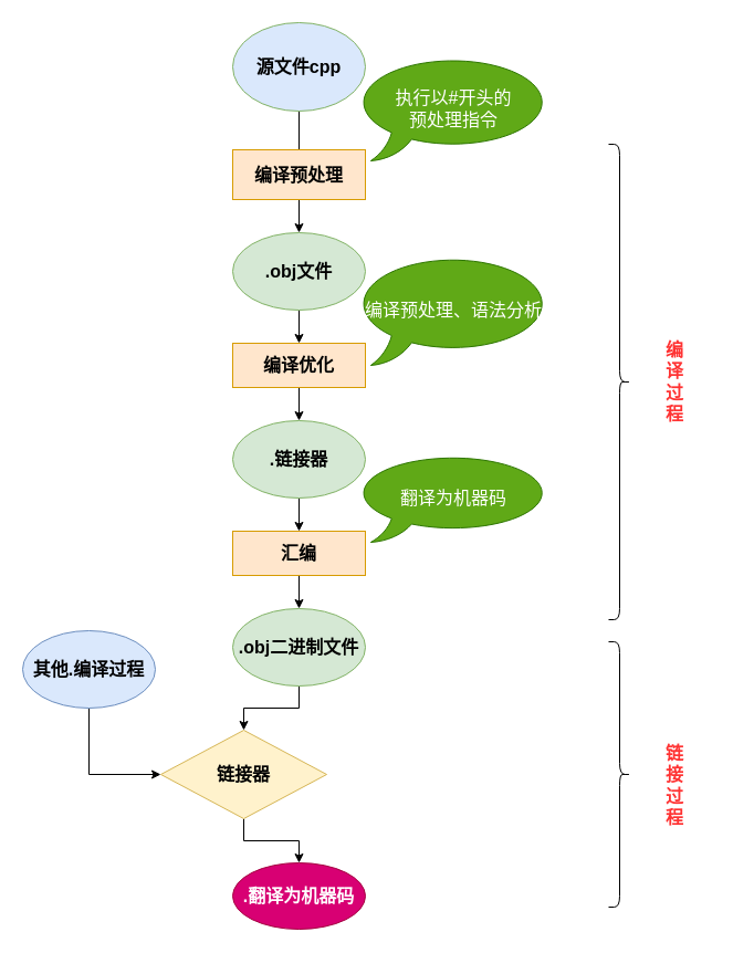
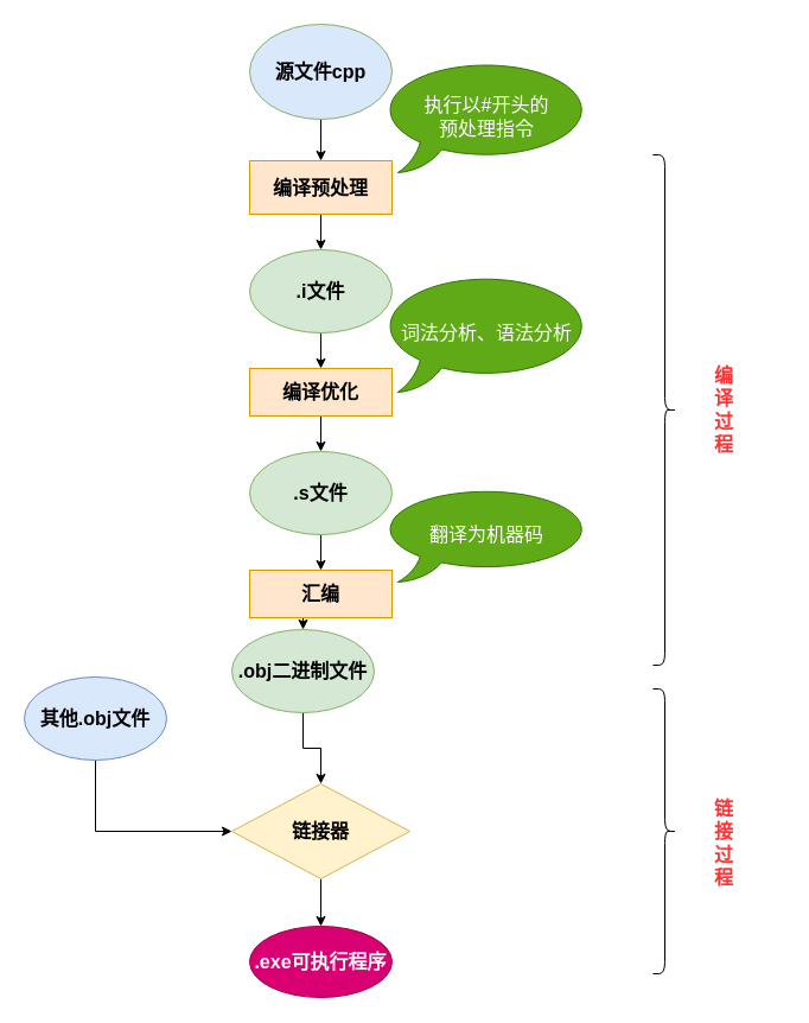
  <mxCell id="0" />
  <mxCell id="1" parent="0" />
- <mxCell id="2" style="edgeStyle=orthogonalEdgeStyle;rounded=0;orthogonalLoop=1;jettySize=auto;html=1;entryX=0.5;entryY=0;entryDx=0;entryDy=0;fontSize=16;endSize=6;startSize=6;endArrow=none;" parent="1" source="3" target="5" edge="1"><mxGeometry relative="1" as="geometry" /></mxCell>
+ <mxCell id="2" style="edgeStyle=orthogonalEdgeStyle;rounded=0;orthogonalLoop=1;jettySize=auto;html=1;entryX=0.5;entryY=0;entryDx=0;entryDy=0;fontSize=16;endSize=6;startSize=6;" parent="1" source="3" target="5" edge="1"><mxGeometry relative="1" as="geometry" /></mxCell>
  <mxCell id="3" value="源文件cpp" style="ellipse;whiteSpace=wrap;html=1;fillColor=#dae8fc;strokeColor=#82b366;fontStyle=1;fontSize=16;" parent="1" vertex="1"><mxGeometry x="210" y="20" width="120" height="80" as="geometry" /></mxCell>
  <mxCell id="4" style="edgeStyle=orthogonalEdgeStyle;rounded=0;orthogonalLoop=1;jettySize=auto;html=1;exitX=0.5;exitY=1;exitDx=0;exitDy=0;fontSize=16;" parent="1" source="5" target="7" edge="1"><mxGeometry relative="1" as="geometry" /></mxCell>
  <mxCell id="5" value="编译预处理" style="rounded=0;whiteSpace=wrap;html=1;fontSize=16;fillColor=#ffe6cc;strokeColor=#d79b00;fontStyle=1" parent="1" vertex="1"><mxGeometry x="210" y="135" width="120" height="45" as="geometry" /></mxCell>
  <mxCell id="6" style="edgeStyle=orthogonalEdgeStyle;rounded=0;orthogonalLoop=1;jettySize=auto;html=1;exitX=0.5;exitY=1;exitDx=0;exitDy=0;entryX=0.5;entryY=0;entryDx=0;entryDy=0;startSize=6;endSize=6;fontSize=16;" parent="1" source="7" target="10" edge="1"><mxGeometry relative="1" as="geometry" /></mxCell>
- <mxCell id="7" value=".obj文件" style="ellipse;whiteSpace=wrap;html=1;fontSize=16;fillColor=#d5e8d4;strokeColor=#82b366;fontStyle=1" parent="1" vertex="1"><mxGeometry x="210" y="210" width="120" height="70" as="geometry" /></mxCell>
+ <mxCell id="7" value=".i文件" style="ellipse;whiteSpace=wrap;html=1;fontSize=16;fillColor=#d5e8d4;strokeColor=#82b366;fontStyle=1" parent="1" vertex="1"><mxGeometry x="210" y="210" width="120" height="70" as="geometry" /></mxCell>
  <mxCell id="8" value="&lt;span style=&quot;white-space: normal&quot;&gt;执行以#开头的&lt;br&gt;预处理指令&lt;/span&gt;" style="whiteSpace=wrap;html=1;shape=mxgraph.basic.oval_callout;fontSize=16;fillColor=#60a917;strokeColor=#2D7600;fontColor=#ffffff;" parent="1" vertex="1"><mxGeometry x="320" y="50" width="180" height="95" as="geometry" /></mxCell>
  <mxCell id="9" style="edgeStyle=orthogonalEdgeStyle;rounded=0;orthogonalLoop=1;jettySize=auto;html=1;exitX=0.5;exitY=1;exitDx=0;exitDy=0;entryX=0.5;entryY=0;entryDx=0;entryDy=0;startSize=6;endSize=6;fontSize=16;" parent="1" source="10" target="13" edge="1"><mxGeometry relative="1" as="geometry" /></mxCell>
  <mxCell id="10" value="编译优化" style="rounded=0;whiteSpace=wrap;html=1;fontSize=16;fillColor=#ffe6cc;strokeColor=#d79b00;fontStyle=1" parent="1" vertex="1"><mxGeometry x="210" y="310" width="120" height="40" as="geometry" /></mxCell>
- <mxCell id="11" value="&lt;span style=&quot;white-space: normal&quot;&gt;编译预处理、语法分析&lt;/span&gt;" style="whiteSpace=wrap;html=1;shape=mxgraph.basic.oval_callout;fontSize=16;fillColor=#60a917;strokeColor=#2D7600;fontColor=#ffffff;" parent="1" vertex="1"><mxGeometry x="320" y="230" width="180" height="100" as="geometry" /></mxCell>
+ <mxCell id="11" value="&lt;span style=&quot;white-space: normal&quot;&gt;词法分析、语法分析&lt;/span&gt;" style="whiteSpace=wrap;html=1;shape=mxgraph.basic.oval_callout;fontSize=16;fillColor=#60a917;strokeColor=#2D7600;fontColor=#ffffff;" parent="1" vertex="1"><mxGeometry x="320" y="230" width="180" height="100" as="geometry" /></mxCell>
  <mxCell id="12" style="edgeStyle=orthogonalEdgeStyle;rounded=0;orthogonalLoop=1;jettySize=auto;html=1;exitX=0.5;exitY=1;exitDx=0;exitDy=0;entryX=0.5;entryY=0;entryDx=0;entryDy=0;startSize=6;endSize=6;fontSize=16;" parent="1" source="13" target="15" edge="1"><mxGeometry relative="1" as="geometry" /></mxCell>
- <mxCell id="13" value=".链接器" style="ellipse;whiteSpace=wrap;html=1;fontSize=16;fillColor=#d5e8d4;strokeColor=#82b366;fontStyle=1" parent="1" vertex="1"><mxGeometry x="210" y="380" width="120" height="70" as="geometry" /></mxCell>
+ <mxCell id="13" value=".s文件" style="ellipse;whiteSpace=wrap;html=1;fontSize=16;fillColor=#d5e8d4;strokeColor=#82b366;fontStyle=1" parent="1" vertex="1"><mxGeometry x="210" y="380" width="120" height="70" as="geometry" /></mxCell>
  <mxCell id="14" style="edgeStyle=orthogonalEdgeStyle;rounded=0;orthogonalLoop=1;jettySize=auto;html=1;exitX=0.5;exitY=1;exitDx=0;exitDy=0;entryX=0.5;entryY=0;entryDx=0;entryDy=0;startSize=6;endSize=6;fontSize=16;" parent="1" source="15" target="18" edge="1"><mxGeometry relative="1" as="geometry" /></mxCell>
  <mxCell id="15" value="汇编" style="rounded=0;whiteSpace=wrap;html=1;fontSize=16;fillColor=#ffe6cc;strokeColor=#d79b00;fontStyle=1" parent="1" vertex="1"><mxGeometry x="210" y="480" width="120" height="40" as="geometry" /></mxCell>
  <mxCell id="16" value="翻译为机器码" style="whiteSpace=wrap;html=1;shape=mxgraph.basic.oval_callout;fontSize=16;fillColor=#60a917;strokeColor=#2D7600;fontColor=#ffffff;" parent="1" vertex="1"><mxGeometry x="320" y="410" width="180" height="80" as="geometry" /></mxCell>
  <mxCell id="17" style="edgeStyle=orthogonalEdgeStyle;rounded=0;orthogonalLoop=1;jettySize=auto;html=1;exitX=0.5;exitY=1;exitDx=0;exitDy=0;entryX=0.5;entryY=0;entryDx=0;entryDy=0;startSize=6;endSize=6;fontSize=16;" parent="1" source="18" target="20" edge="1"><mxGeometry relative="1" as="geometry" /></mxCell>
- <mxCell id="18" value=".obj二进制文件" style="ellipse;whiteSpace=wrap;html=1;fontSize=16;fillColor=#d5e8d4;strokeColor=#82b366;fontStyle=1" parent="1" vertex="1"><mxGeometry x="210" y="550" width="120" height="70" as="geometry" /></mxCell>
+ <mxCell id="18" value=".obj二进制文件" style="ellipse;whiteSpace=wrap;html=1;fontSize=16;fillColor=#d5e8d4;strokeColor=#82b366;fontStyle=1" parent="1" vertex="1"><mxGeometry x="195" y="530" width="120" height="70" as="geometry" /></mxCell>
  <mxCell id="19" style="edgeStyle=orthogonalEdgeStyle;rounded=0;orthogonalLoop=1;jettySize=auto;html=1;exitX=0.5;exitY=1;exitDx=0;exitDy=0;entryX=0.5;entryY=0;entryDx=0;entryDy=0;startSize=6;endSize=6;fontSize=16;" parent="1" source="20" target="23" edge="1"><mxGeometry relative="1" as="geometry" /></mxCell>
- <mxCell id="20" value="链接器" style="rhombus;whiteSpace=wrap;html=1;fontSize=16;fillColor=#fff2cc;strokeColor=#d6b656;fontStyle=1" parent="1" vertex="1"><mxGeometry x="145" y="660" width="150" height="80" as="geometry" /></mxCell>
+ <mxCell id="20" value="链接器" style="rhombus;whiteSpace=wrap;html=1;fontSize=16;fillColor=#fff2cc;strokeColor=#d6b656;fontStyle=1" parent="1" vertex="1"><mxGeometry x="195" y="660" width="150" height="80" as="geometry" /></mxCell>
  <mxCell id="21" style="edgeStyle=orthogonalEdgeStyle;rounded=0;orthogonalLoop=1;jettySize=auto;html=1;exitX=0.5;exitY=1;exitDx=0;exitDy=0;entryX=0;entryY=0.5;entryDx=0;entryDy=0;startSize=6;endSize=6;fontSize=16;" parent="1" source="22" target="20" edge="1"><mxGeometry relative="1" as="geometry" /></mxCell>
- <mxCell id="22" value="其他.编译过程" style="ellipse;whiteSpace=wrap;html=1;fontSize=16;fillColor=#dae8fc;strokeColor=#6c8ebf;fontStyle=1" parent="1" vertex="1"><mxGeometry x="20" y="570" width="120" height="70" as="geometry" /></mxCell>
- <mxCell id="23" value=".翻译为机器码" style="ellipse;whiteSpace=wrap;html=1;fontSize=16;fillColor=#d80073;strokeColor=#A50040;fontColor=#ffffff;fontStyle=1" parent="1" vertex="1"><mxGeometry x="210" y="780" width="120" height="60" as="geometry" /></mxCell>
+ <mxCell id="22" value="其他.obj文件" style="ellipse;whiteSpace=wrap;html=1;fontSize=16;fillColor=#dae8fc;strokeColor=#6c8ebf;fontStyle=1" parent="1" vertex="1"><mxGeometry x="20" y="570" width="120" height="70" as="geometry" /></mxCell>
+ <mxCell id="23" value=".exe可执行程序" style="ellipse;whiteSpace=wrap;html=1;fontSize=16;fillColor=#d80073;strokeColor=#A50040;fontColor=#ffffff;fontStyle=1" parent="1" vertex="1"><mxGeometry x="210" y="780" width="120" height="60" as="geometry" /></mxCell>
  <mxCell id="24" value="" style="shape=curlyBracket;whiteSpace=wrap;html=1;rounded=1;fontSize=16;flipH=1;" parent="1" vertex="1"><mxGeometry x="550" y="130" width="20" height="430" as="geometry" /></mxCell>
  <mxCell id="25" value="" style="shape=curlyBracket;whiteSpace=wrap;html=1;rounded=1;fontSize=16;flipH=1;" parent="1" vertex="1"><mxGeometry x="550" y="580" width="20" height="240" as="geometry" /></mxCell>
  <mxCell id="26" value="编译过程" style="text;html=1;strokeColor=none;fillColor=none;align=center;verticalAlign=middle;whiteSpace=wrap;rounded=0;fontSize=16;rotation=90;horizontal=0;fontStyle=1;fontColor=#FF3333;" parent="1" vertex="1"><mxGeometry x="560" y="335" width="100" height="20" as="geometry" /></mxCell>
  <mxCell id="27" value="链接过程" style="text;html=1;strokeColor=none;fillColor=none;align=center;verticalAlign=middle;whiteSpace=wrap;rounded=0;fontSize=16;rotation=90;horizontal=0;fontStyle=1;fontColor=#FF3333;" parent="1" vertex="1"><mxGeometry x="560" y="700" width="100" height="20" as="geometry" /></mxCell>
